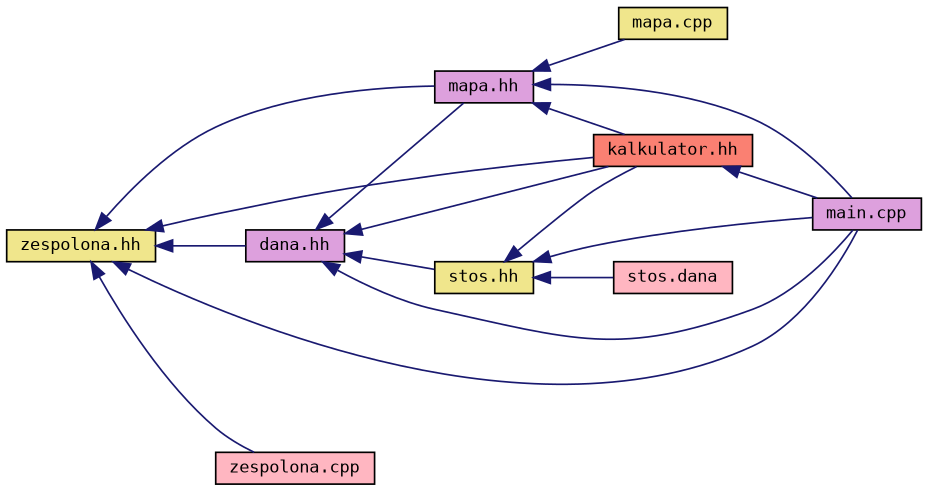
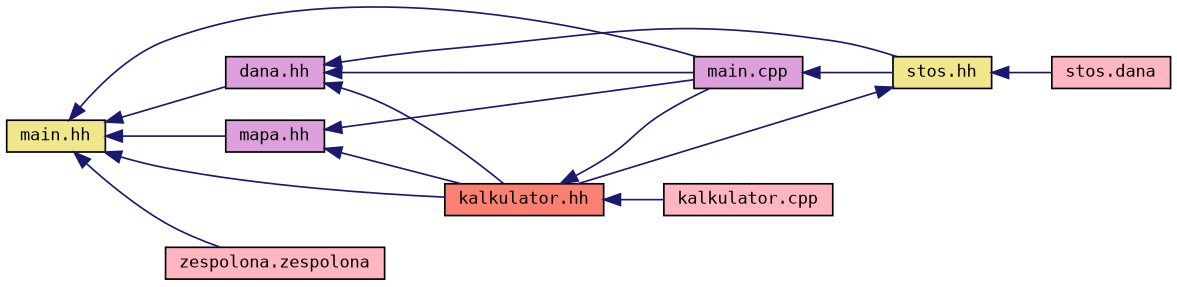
  digraph {
    fontname="DejaVu Sans Mono"
    rankdir=LR
    node [color=black fillcolor=khaki fontname="DejaVu Sans Mono" fontsize=10 shape=record style=filled]
    edge [color=midnightblue dir=back fontname="DejaVu Sans Mono" fontsize=10 labelfontname=Helvetica labelfontsize=10 style=solid]
-   n1 [fontcolor=black height=0.2 label="zespolona.hh" width=0.4]
+   n1 [fontcolor=black height=0.2 label="main.hh" width=0.4]
    n2 [fillcolor=plum height=0.2 label="dana.hh" width=0.4]
    n3 [fillcolor=salmon height=0.2 label="kalkulator.hh" width=0.4]
    n4 [fillcolor=plum height=0.2 label="main.cpp" width=0.4]
    n5 [fillcolor=plum height=0.2 label="mapa.hh" width=0.4]
-   n6 [fillcolor=lightpink height=0.2 label="zespolona.cpp" width=0.4]
+   n6 [fillcolor=lightpink height=0.2 label="zespolona.zespolona" width=0.4]
    n7 [height=0.2 label="stos.hh" width=0.4]
-   n9 [height=0.2 label="mapa.cpp" width=0.4]
+   n8 [fillcolor=lightpink height=0.2 label="kalkulator.cpp" width=0.4]
    n10 [fillcolor=lightpink height=0.2 label="stos.dana" width=0.4]
    n1 -> n2
    n1 -> n3
    n1 -> n4
    n1 -> n5
    n1 -> n6
    n2 -> n3
    n2 -> n4
-   n2 -> n5
    n2 -> n7
    n3 -> n4
+   n3 -> n8
    n5 -> n3
    n5 -> n4
-   n5 -> n9
    n7 -> n3
-   n7 -> n4
+   n4 -> n7
    n7 -> n10
  }
